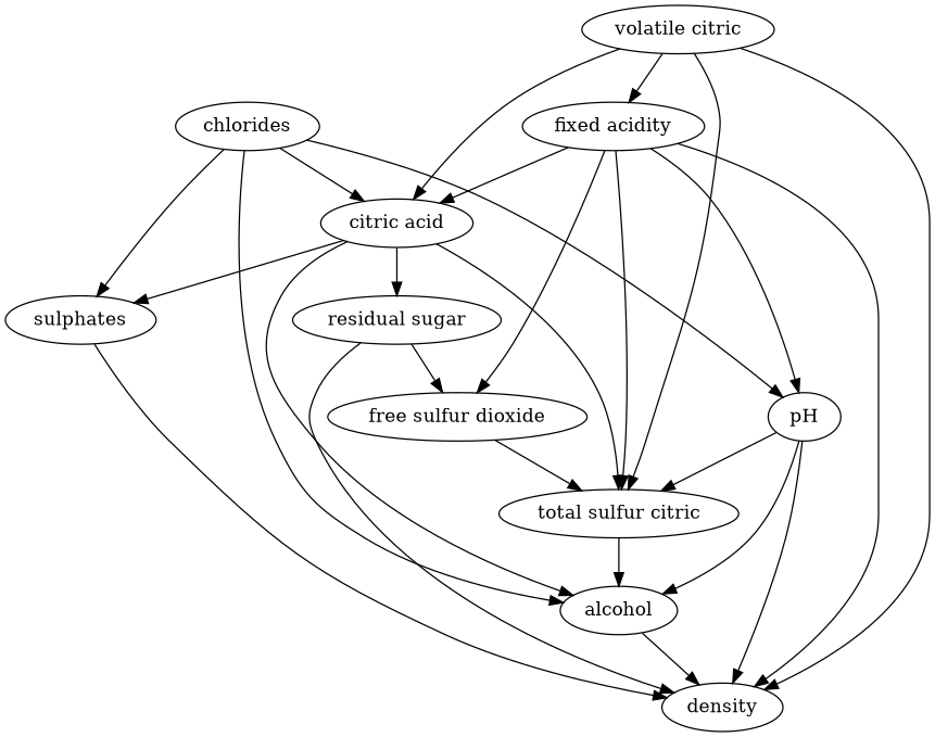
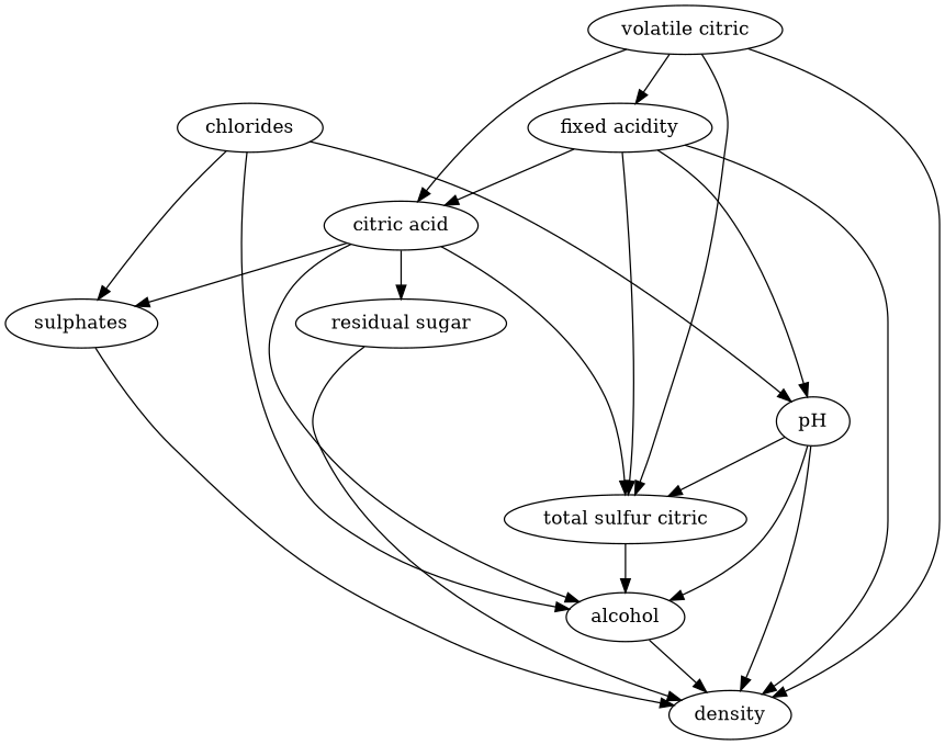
  strict digraph {
    n1 [label="fixed acidity"]
    n2 [label="citric acid"]
-   n3 [label="free sulfur dioxide"]
    n4 [label="total sulfur citric"]
    n5 [label=density]
    n6 [label=pH]
    n7 [label=alcohol]
    n8 [label="residual sugar"]
    n9 [label=sulphates]
    n10 [label="volatile citric"]
    n11 [label=chlorides]
    n1 -> n2
-   n1 -> n3
    n1 -> n4
    n1 -> n5
    n1 -> n6
    n2 -> n4
    n2 -> n7
    n2 -> n8
    n2 -> n9
-   n3 -> n4
    n4 -> n7
    n6 -> n4
    n6 -> n5
    n6 -> n7
    n7 -> n5
-   n8 -> n3
    n8 -> n5
    n9 -> n5
    n10 -> n1
    n10 -> n2
    n10 -> n4
    n10 -> n5
-   n11 -> n2
    n11 -> n6
    n11 -> n7
    n11 -> n9
  }
